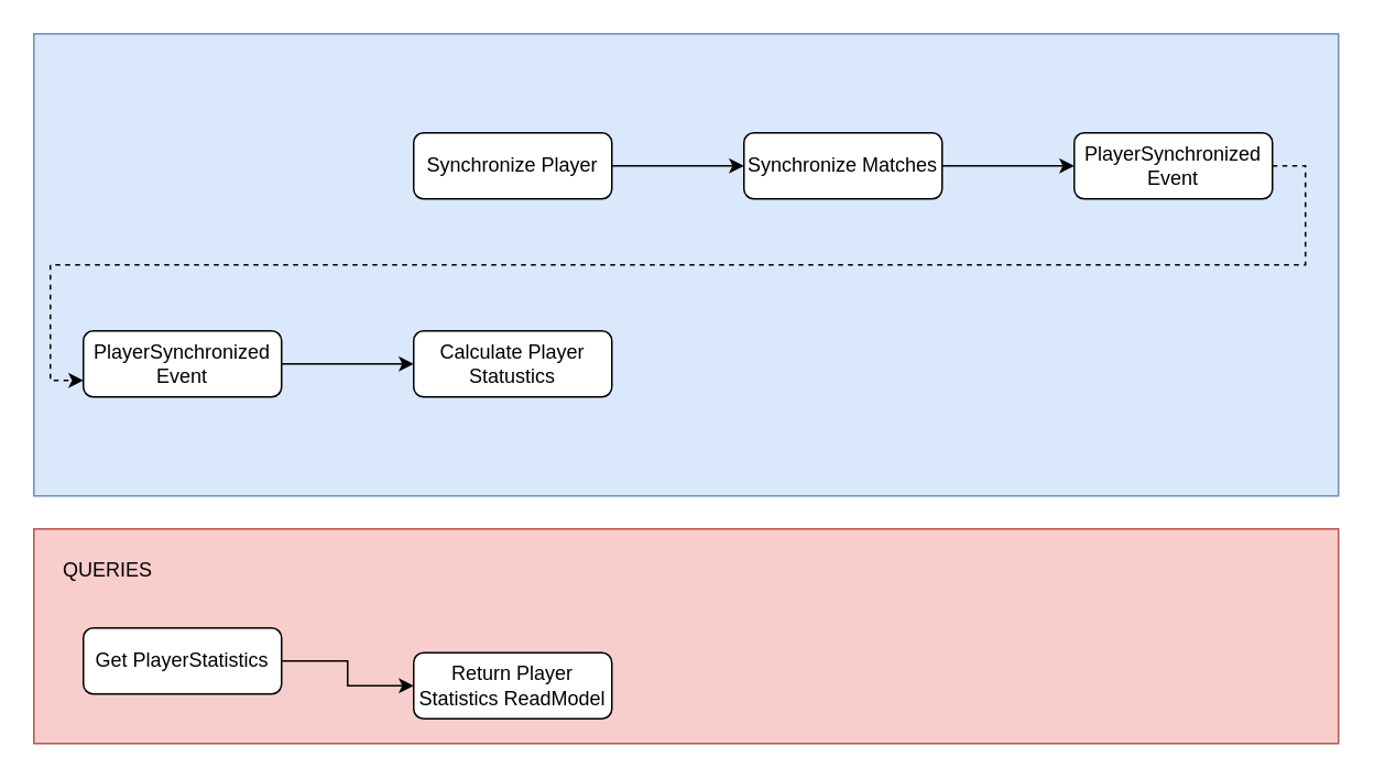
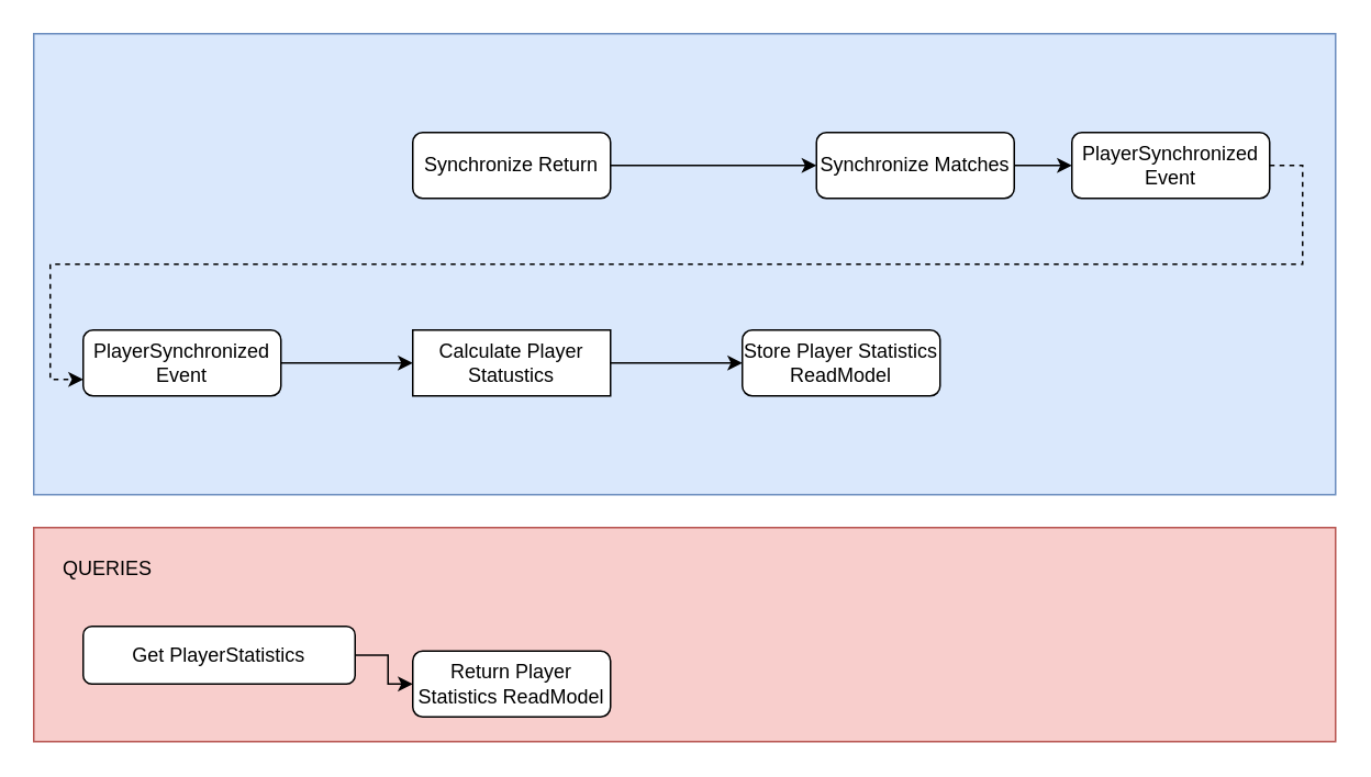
  <mxCell id="0" />
  <mxCell id="1" parent="0" />
  <mxCell id="2" value="" style="rounded=0;whiteSpace=wrap;html=1;fillColor=#dae8fc;strokeColor=#6c8ebf;" vertex="1" parent="1"><mxGeometry x="20" y="20" width="790" height="280" as="geometry" /></mxCell>
  <mxCell id="3" value="" style="edgeStyle=orthogonalEdgeStyle;rounded=0;orthogonalLoop=1;jettySize=auto;html=1;" edge="1" parent="1" source="4" target="6"><mxGeometry relative="1" as="geometry" /></mxCell>
- <mxCell id="4" value="Synchronize Player" style="rounded=1;whiteSpace=wrap;html=1;fontSize=12;glass=0;strokeWidth=1;shadow=0;" vertex="1" parent="1"><mxGeometry x="250" y="80" width="120" height="40" as="geometry" /></mxCell>
+ <mxCell id="4" value="Synchronize Return" style="rounded=1;whiteSpace=wrap;html=1;fontSize=12;glass=0;strokeWidth=1;shadow=0;" vertex="1" parent="1"><mxGeometry x="250" y="80" width="120" height="40" as="geometry" /></mxCell>
  <mxCell id="5" value="" style="edgeStyle=orthogonalEdgeStyle;rounded=0;orthogonalLoop=1;jettySize=auto;html=1;" edge="1" parent="1" source="6" target="8"><mxGeometry relative="1" as="geometry" /></mxCell>
- <mxCell id="6" value="Synchronize Matches" style="rounded=1;whiteSpace=wrap;html=1;fontSize=12;glass=0;strokeWidth=1;shadow=0;" vertex="1" parent="1"><mxGeometry x="450" y="80" width="120" height="40" as="geometry" /></mxCell>
+ <mxCell id="6" value="Synchronize Matches" style="rounded=1;whiteSpace=wrap;html=1;fontSize=12;glass=0;strokeWidth=1;shadow=0;" vertex="1" parent="1"><mxGeometry x="495" y="80" width="120" height="40" as="geometry" /></mxCell>
  <mxCell id="7" style="edgeStyle=orthogonalEdgeStyle;rounded=0;orthogonalLoop=1;jettySize=auto;html=1;entryX=0;entryY=0.75;entryDx=0;entryDy=0;dashed=1;" edge="1" parent="1" source="8" target="10"><mxGeometry relative="1" as="geometry"><Array as="points"><mxPoint x="790" y="100" /><mxPoint x="790" y="160" /><mxPoint x="30" y="160" /><mxPoint x="30" y="230" /></Array></mxGeometry></mxCell>
  <mxCell id="8" value="PlayerSynchronized Event" style="rounded=1;whiteSpace=wrap;html=1;fontSize=12;glass=0;strokeWidth=1;shadow=0;" vertex="1" parent="1"><mxGeometry x="650" y="80" width="120" height="40" as="geometry" /></mxCell>
  <mxCell id="9" value="" style="edgeStyle=orthogonalEdgeStyle;rounded=0;orthogonalLoop=1;jettySize=auto;html=1;" edge="1" parent="1" source="10" target="12"><mxGeometry relative="1" as="geometry" /></mxCell>
  <mxCell id="10" value="PlayerSynchronized Event" style="rounded=1;whiteSpace=wrap;html=1;fontSize=12;glass=0;strokeWidth=1;shadow=0;" vertex="1" parent="1"><mxGeometry x="50" y="200" width="120" height="40" as="geometry" /></mxCell>
- <mxCell id="12" value="Calculate Player Statustics" style="rounded=1;whiteSpace=wrap;html=1;fontSize=12;glass=0;strokeWidth=1;shadow=0;" vertex="1" parent="1"><mxGeometry x="250" y="200" width="120" height="40" as="geometry" /></mxCell>
+ <mxCell id="11" value="" style="edgeStyle=orthogonalEdgeStyle;rounded=0;orthogonalLoop=1;jettySize=auto;html=1;" edge="1" parent="1" source="12" target="13"><mxGeometry relative="1" as="geometry" /></mxCell>
+ <mxCell id="12" value="Calculate Player Statustics" style="whiteSpace=wrap;html=1;fontSize=12;glass=0;strokeWidth=1;shadow=0;rounded=0;" vertex="1" parent="1"><mxGeometry x="250" y="200" width="120" height="40" as="geometry" /></mxCell>
+ <mxCell id="13" value="Store Player Statistics ReadModel" style="rounded=1;whiteSpace=wrap;html=1;fontSize=12;glass=0;strokeWidth=1;shadow=0;" vertex="1" parent="1"><mxGeometry x="450" y="200" width="120" height="40" as="geometry" /></mxCell>
  <mxCell id="14" value="" style="rounded=0;whiteSpace=wrap;html=1;fillColor=#f8cecc;strokeColor=#b85450;" vertex="1" parent="1"><mxGeometry x="20" y="320" width="790" height="130" as="geometry" /></mxCell>
  <mxCell id="15" value="QUERIES" style="text;html=1;strokeColor=none;fillColor=none;align=center;verticalAlign=middle;whiteSpace=wrap;rounded=0;" vertex="1" parent="1"><mxGeometry x="35" y="330" width="60" height="30" as="geometry" /></mxCell>
  <mxCell id="16" value="" style="edgeStyle=orthogonalEdgeStyle;rounded=0;orthogonalLoop=1;jettySize=auto;html=1;" edge="1" parent="1" source="17" target="18"><mxGeometry relative="1" as="geometry" /></mxCell>
- <mxCell id="17" value="Get PlayerStatistics" style="rounded=1;whiteSpace=wrap;html=1;fontSize=12;glass=0;strokeWidth=1;shadow=0;" vertex="1" parent="1"><mxGeometry x="50" y="380" width="120" height="40" as="geometry" /></mxCell>
+ <mxCell id="17" value="Get PlayerStatistics" style="rounded=1;whiteSpace=wrap;html=1;fontSize=12;glass=0;strokeWidth=1;shadow=0;" vertex="1" parent="1"><mxGeometry x="50" y="380" width="165" height="35" as="geometry" /></mxCell>
  <mxCell id="18" value="Return Player Statistics ReadModel" style="rounded=1;whiteSpace=wrap;html=1;fontSize=12;glass=0;strokeWidth=1;shadow=0;" vertex="1" parent="1"><mxGeometry x="250" y="395" width="120" height="40" as="geometry" /></mxCell>
